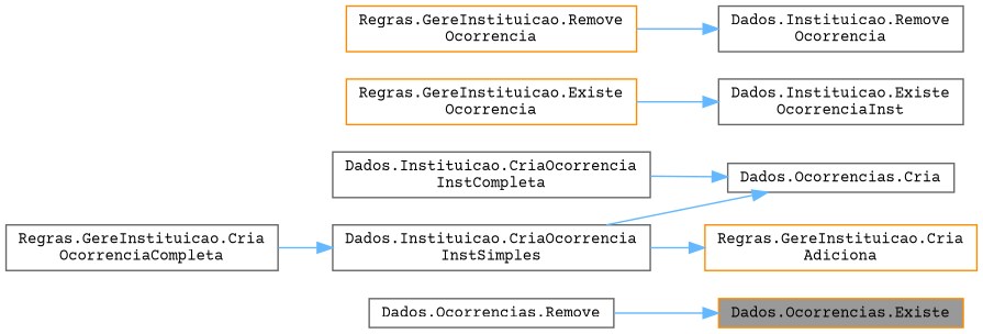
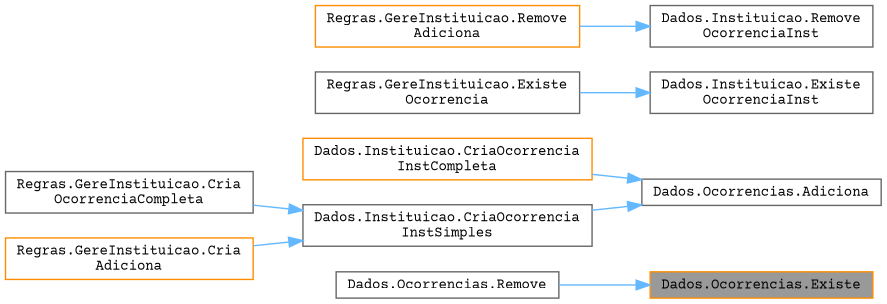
  digraph {
    fontname="Courier Prime"
    rankdir=RL
    node [color=gray40 fillcolor=white fontname="Courier Prime" fontsize=10 shape=box style=filled]
    edge [color=steelblue1 dir=back fontname="Courier Prime" fontsize=10 labelfontname=Helvetica labelfontsize=10 style=solid]
    n1 [color=darkorange fillcolor=grey60 fontcolor=black height=0.2 label="Dados.Ocorrencias.Existe" width=0.4]
    n2 [height=0.2 label="Dados.Ocorrencias.Remove" width=0.4]
-   n3 [height=0.2 label="Dados.Ocorrencias.Cria" width=0.4]
-   n4 [height=0.2 label="Dados.Instituicao.CriaOcorrencia\lInstCompleta" width=0.4]
+   n3 [height=0.2 label="Dados.Ocorrencias.Adiciona" width=0.4]
+   n4 [color=darkorange height=0.2 label="Dados.Instituicao.CriaOcorrencia\lInstCompleta" width=0.4]
    n5 [height=0.2 label="Dados.Instituicao.CriaOcorrencia\lInstSimples" width=0.4]
    n6 [height=0.2 label="Dados.Instituicao.Existe\lOcorrenciaInst" width=0.4]
-   n7 [color=darkorange height=0.2 label="Regras.GereInstituicao.Existe\lOcorrencia" width=0.4]
+   n7 [height=0.2 label="Regras.GereInstituicao.Existe\lOcorrencia" width=0.4]
    n8 [height=0.2 label="Regras.GereInstituicao.Cria\lOcorrenciaCompleta" width=0.4]
    n9 [color=darkorange height=0.2 label="Regras.GereInstituicao.Cria\lAdiciona" width=0.4]
-   n10 [height=0.2 label="Dados.Instituicao.Remove\lOcorrencia" width=0.4]
-   n11 [color=darkorange height=0.2 label="Regras.GereInstituicao.Remove\lOcorrencia" width=0.4]
+   n10 [height=0.2 label="Dados.Instituicao.Remove\lOcorrenciaInst" width=0.4]
+   n11 [color=darkorange height=0.2 label="Regras.GereInstituicao.Remove\lAdiciona" width=0.4]
    n1 -> n2
    n3 -> n4
    n3 -> n5
    n5 -> n8
-   n9 -> n5
+   n5 -> n9
    n6 -> n7
    n10 -> n11
  }
